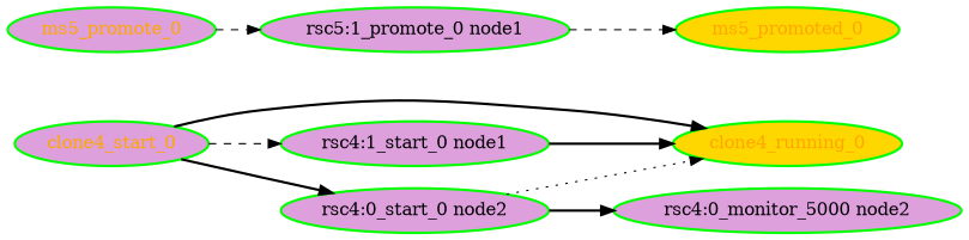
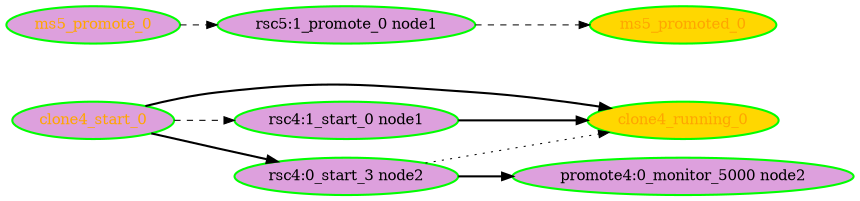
  digraph {
    rankdir=LR
    node [color=green fillcolor=plum fontcolor=orange style="bold,filled"]
    edge [style=bold]
    clone4_running_0 [fillcolor=gold]
    clone4_start_0
-   "rsc4:0_start_0 node2" [fontcolor=black]
+   "rsc4:0_start_0 node2" [fontcolor=black label="rsc4:0_start_3 node2"]
    "rsc4:1_start_0 node1" [fontcolor=black]
-   "rsc4:0_monitor_5000 node2" [fontcolor=black]
+   "rsc4:0_monitor_5000 node2" [fontcolor=black label="promote4:0_monitor_5000 node2"]
    ms5_promote_0
    "rsc5:1_promote_0 node1" [fontcolor=black]
    ms5_promoted_0 [fillcolor=gold]
    clone4_start_0 -> clone4_running_0
    clone4_start_0 -> "rsc4:0_start_0 node2"
    clone4_start_0 -> "rsc4:1_start_0 node1" [style=dashed]
    "rsc4:0_start_0 node2" -> clone4_running_0 [style=dotted]
    "rsc4:0_start_0 node2" -> "rsc4:0_monitor_5000 node2"
    "rsc4:1_start_0 node1" -> clone4_running_0
    ms5_promote_0 -> "rsc5:1_promote_0 node1" [style=dashed]
    "rsc5:1_promote_0 node1" -> ms5_promoted_0 [style=dashed]
  }
